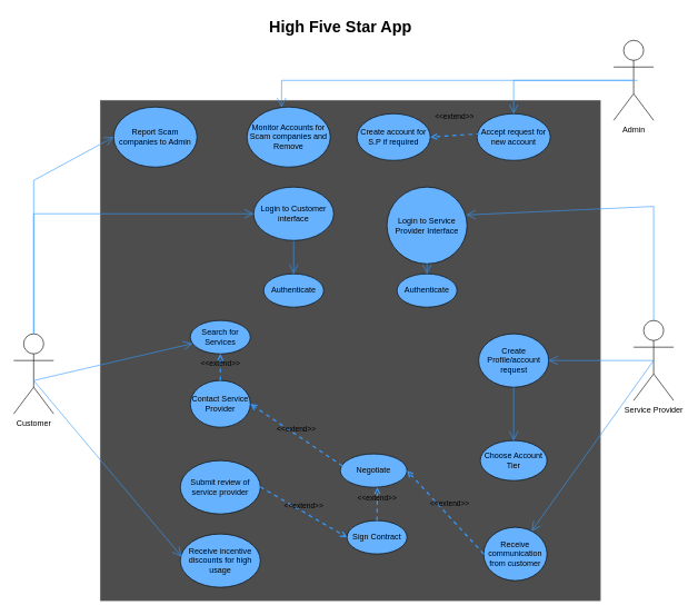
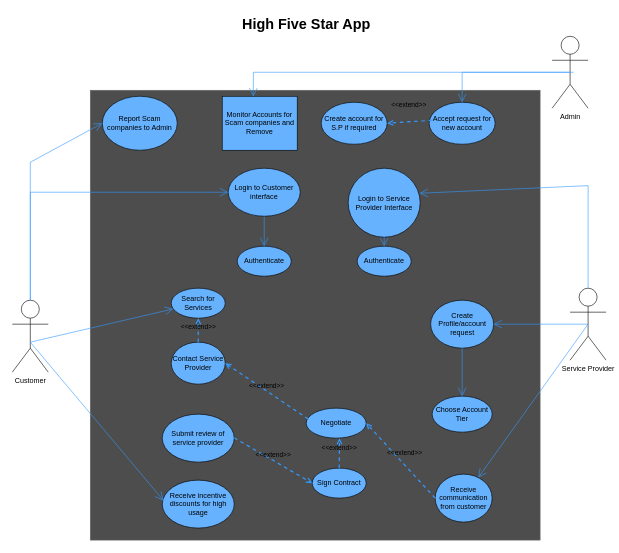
  <mxCell id="0" />
  <mxCell id="1" parent="0" />
  <mxCell id="2" value="" style="whiteSpace=wrap;html=1;aspect=fixed;fillColor=#4D4D4D;strokeColor=#666666;fontColor=#333333;" parent="1" vertex="1"><mxGeometry x="150" y="150" width="750" height="750" as="geometry" /></mxCell>
  <mxCell id="3" value="Customer" style="shape=umlActor;verticalLabelPosition=bottom;verticalAlign=top;html=1;outlineConnect=0;" parent="1" vertex="1"><mxGeometry x="20" y="500" width="60" height="120" as="geometry" /></mxCell>
  <mxCell id="4" value="Service Provider" style="shape=umlActor;verticalLabelPosition=bottom;verticalAlign=top;html=1;outlineConnect=0;" parent="1" vertex="1"><mxGeometry x="950" y="480" width="60" height="120" as="geometry" /></mxCell>
  <mxCell id="5" value="High Five Star App" style="text;strokeColor=none;fillColor=none;html=1;fontSize=24;fontStyle=1;verticalAlign=middle;align=center;" parent="1" vertex="1"><mxGeometry x="460" y="20" width="100" height="40" as="geometry" /></mxCell>
  <mxCell id="6" value="Authenticate" style="ellipse;whiteSpace=wrap;html=1;fillColor=#66B2FF;" parent="1" vertex="1"><mxGeometry x="395" y="410" width="90" height="50" as="geometry" /></mxCell>
  <mxCell id="7" value="Search for Services&lt;span style=&quot;color: rgba(0 , 0 , 0 , 0) ; font-family: monospace ; font-size: 0px&quot;&gt;%3CmxGraphModel%3E%3Croot%3E%3CmxCell%20id%3D%220%22%2F%3E%3CmxCell%20id%3D%221%22%20parent%3D%220%22%2F%3E%3CmxCell%20id%3D%222%22%20value%3D%22Authenticate%22%20style%3D%22ellipse%3BwhiteSpace%3Dwrap%3Bhtml%3D1%3B%22%20vertex%3D%221%22%20parent%3D%221%22%3E%3CmxGeometry%20x%3D%22525%22%20y%3D%22260%22%20width%3D%2290%22%20height%3D%2250%22%20as%3D%22geometry%22%2F%3E%3C%2FmxCell%3E%3C%2Froot%3E%3C%2FmxGraphModel%3E&lt;/span&gt;" style="ellipse;whiteSpace=wrap;html=1;fillColor=#66B2FF;" parent="1" vertex="1"><mxGeometry x="285" y="480" width="90" height="50" as="geometry" /></mxCell>
  <mxCell id="8" value="Contact Service Provider" style="ellipse;whiteSpace=wrap;html=1;fillColor=#66B2FF;" parent="1" vertex="1"><mxGeometry x="285" y="570" width="90" height="70" as="geometry" /></mxCell>
  <mxCell id="9" value="Negotiate" style="ellipse;whiteSpace=wrap;html=1;fillColor=#66B2FF;" parent="1" vertex="1"><mxGeometry x="510" y="680" width="100" height="50" as="geometry" /></mxCell>
  <mxCell id="10" value="Sign Contract" style="ellipse;whiteSpace=wrap;html=1;fillColor=#66B2FF;" parent="1" vertex="1"><mxGeometry x="520" y="780" width="90" height="50" as="geometry" /></mxCell>
  <mxCell id="11" value="Create Profile/account request" style="ellipse;whiteSpace=wrap;html=1;fillColor=#66B2FF;" parent="1" vertex="1"><mxGeometry x="717.5" y="500" width="105" height="80" as="geometry" /></mxCell>
  <mxCell id="12" value="Choose Account Tier" style="ellipse;whiteSpace=wrap;html=1;fillColor=#66B2FF;" parent="1" vertex="1"><mxGeometry x="720" y="660" width="100" height="60" as="geometry" /></mxCell>
  <mxCell id="13" value="Submit review of service provider" style="ellipse;whiteSpace=wrap;html=1;fillColor=#66B2FF;" parent="1" vertex="1"><mxGeometry x="270" y="690" width="120" height="80" as="geometry" /></mxCell>
  <mxCell id="14" value="Receive incentive discounts for high usage" style="ellipse;whiteSpace=wrap;html=1;fillColor=#66B2FF;" parent="1" vertex="1"><mxGeometry x="270" y="800" width="120" height="80" as="geometry" /></mxCell>
  <mxCell id="15" value="Receive communication from customer" style="ellipse;whiteSpace=wrap;html=1;fillColor=#66B2FF;" parent="1" vertex="1"><mxGeometry x="725" y="790" width="95" height="80" as="geometry" /></mxCell>
  <mxCell id="16" value="" style="endArrow=open;endFill=1;endSize=12;html=1;rounded=0;strokeColor=#3399FF;exitX=0.5;exitY=0.5;exitDx=0;exitDy=0;exitPerimeter=0;" parent="1" source="4" target="15" edge="1"><mxGeometry width="160" relative="1" as="geometry"><mxPoint x="420" y="580" as="sourcePoint" /><mxPoint x="580" y="580" as="targetPoint" /></mxGeometry></mxCell>
  <mxCell id="17" value="" style="endArrow=open;endFill=1;endSize=12;html=1;rounded=0;strokeColor=#3399FF;exitX=0.5;exitY=0.583;exitDx=0;exitDy=0;exitPerimeter=0;" parent="1" target="7" edge="1"><mxGeometry width="160" relative="1" as="geometry"><mxPoint x="50" y="569.96" as="sourcePoint" /><mxPoint x="580" y="580" as="targetPoint" /></mxGeometry></mxCell>
  <mxCell id="18" value="" style="endArrow=open;endFill=1;endSize=12;html=1;rounded=0;strokeColor=#3399FF;" parent="1" source="22" target="6" edge="1"><mxGeometry width="160" relative="1" as="geometry"><mxPoint x="450" y="380" as="sourcePoint" /><mxPoint x="610" y="380" as="targetPoint" /></mxGeometry></mxCell>
  <mxCell id="19" value="" style="endArrow=open;endFill=1;endSize=12;html=1;rounded=0;strokeColor=#3399FF;entryX=0.017;entryY=0.425;entryDx=0;entryDy=0;entryPerimeter=0;" parent="1" target="14" edge="1"><mxGeometry width="160" relative="1" as="geometry"><mxPoint x="50" y="570" as="sourcePoint" /><mxPoint x="210" y="570" as="targetPoint" /></mxGeometry></mxCell>
  <mxCell id="20" value="" style="endArrow=open;endFill=1;endSize=12;html=1;rounded=0;strokeColor=#3399FF;" parent="1" target="11" edge="1"><mxGeometry width="160" relative="1" as="geometry"><mxPoint x="980" y="540" as="sourcePoint" /><mxPoint x="980" y="460" as="targetPoint" /></mxGeometry></mxCell>
  <mxCell id="21" value="" style="endArrow=open;endFill=1;endSize=12;html=1;rounded=0;strokeColor=#3399FF;entryX=0.5;entryY=0;entryDx=0;entryDy=0;exitX=0.5;exitY=1;exitDx=0;exitDy=0;" parent="1" source="11" target="12" edge="1"><mxGeometry width="160" relative="1" as="geometry"><mxPoint x="660" y="470" as="sourcePoint" /><mxPoint x="820" y="470" as="targetPoint" /></mxGeometry></mxCell>
  <mxCell id="22" value="Login to Customer interface" style="ellipse;whiteSpace=wrap;html=1;fillColor=#66B2FF;" parent="1" vertex="1"><mxGeometry x="380" y="280" width="120" height="80" as="geometry" /></mxCell>
  <mxCell id="23" value="&amp;lt;&amp;lt;extend&amp;gt;&amp;gt;" style="html=1;verticalAlign=bottom;labelBackgroundColor=none;endArrow=open;endFill=0;dashed=1;fillColor=#1ba1e2;strokeColor=#3399ff;jumpSize=6;strokeWidth=2;entryX=0;entryY=0.5;entryDx=0;entryDy=0;" parent="1" target="10" edge="1"><mxGeometry x="0.001" width="160" relative="1" as="geometry"><mxPoint x="390" y="729.5" as="sourcePoint" /><mxPoint x="510" y="770" as="targetPoint" /><mxPoint as="offset" /></mxGeometry></mxCell>
  <mxCell id="24" value="&amp;lt;&amp;lt;extend&amp;gt;&amp;gt;" style="html=1;verticalAlign=bottom;labelBackgroundColor=none;endArrow=open;endFill=0;dashed=1;fillColor=#1ba1e2;strokeColor=#3399ff;jumpSize=6;strokeWidth=2;entryX=0.556;entryY=1;entryDx=0;entryDy=0;entryPerimeter=0;exitX=0.5;exitY=0;exitDx=0;exitDy=0;" parent="1" source="10" target="9" edge="1"><mxGeometry width="160" relative="1" as="geometry"><mxPoint x="566" y="770" as="sourcePoint" /><mxPoint x="555" y="660" as="targetPoint" /><mxPoint as="offset" /></mxGeometry></mxCell>
  <mxCell id="25" value="&amp;lt;&amp;lt;extend&amp;gt;&amp;gt;" style="html=1;verticalAlign=bottom;labelBackgroundColor=none;endArrow=open;endFill=0;dashed=1;fillColor=#1ba1e2;strokeColor=#3399ff;jumpSize=6;strokeWidth=2;entryX=1;entryY=0.5;entryDx=0;entryDy=0;exitX=0;exitY=0.5;exitDx=0;exitDy=0;" parent="1" source="15" target="9" edge="1"><mxGeometry x="-0.015" y="-8" width="160" relative="1" as="geometry"><mxPoint x="640" y="670" as="sourcePoint" /><mxPoint x="760" y="710.5" as="targetPoint" /><mxPoint as="offset" /></mxGeometry></mxCell>
  <mxCell id="26" value="&amp;lt;&amp;lt;extend&amp;gt;&amp;gt;" style="html=1;verticalAlign=bottom;labelBackgroundColor=none;endArrow=open;endFill=0;dashed=1;fillColor=#1ba1e2;strokeColor=#3399ff;jumpSize=6;strokeWidth=2;entryX=1;entryY=0.5;entryDx=0;entryDy=0;exitX=0.033;exitY=0.36;exitDx=0;exitDy=0;exitPerimeter=0;" parent="1" source="9" target="8" edge="1"><mxGeometry x="0.001" width="160" relative="1" as="geometry"><mxPoint x="370" y="609.5" as="sourcePoint" /><mxPoint x="490" y="650" as="targetPoint" /><mxPoint as="offset" /></mxGeometry></mxCell>
  <mxCell id="27" value="&amp;lt;&amp;lt;extend&amp;gt;&amp;gt;" style="html=1;verticalAlign=bottom;labelBackgroundColor=none;endArrow=open;endFill=0;dashed=1;fillColor=#1ba1e2;strokeColor=#3399ff;jumpSize=6;strokeWidth=2;entryX=0.5;entryY=1;entryDx=0;entryDy=0;exitX=0.5;exitY=0;exitDx=0;exitDy=0;" parent="1" source="8" target="7" edge="1"><mxGeometry x="-0.143" width="160" relative="1" as="geometry"><mxPoint x="320" y="510" as="sourcePoint" /><mxPoint x="440" y="550.5" as="targetPoint" /><mxPoint as="offset" /></mxGeometry></mxCell>
  <mxCell id="28" value="Login to Service Provider Interface" style="ellipse;whiteSpace=wrap;html=1;fillColor=#66B2FF;" parent="1" vertex="1"><mxGeometry x="580" y="280" width="120" height="115" as="geometry" /></mxCell>
  <mxCell id="29" value="Authenticate" style="ellipse;whiteSpace=wrap;html=1;fillColor=#66B2FF;" parent="1" vertex="1"><mxGeometry x="595" y="410" width="90" height="50" as="geometry" /></mxCell>
  <mxCell id="30" value="" style="endArrow=open;endFill=1;endSize=12;html=1;rounded=0;strokeColor=#3399FF;exitX=0.5;exitY=1;exitDx=0;exitDy=0;entryX=0.5;entryY=0;entryDx=0;entryDy=0;" parent="1" source="28" target="29" edge="1"><mxGeometry width="160" relative="1" as="geometry"><mxPoint x="609.5" y="360" as="sourcePoint" /><mxPoint x="609.5" y="410" as="targetPoint" /><Array as="points" /></mxGeometry></mxCell>
  <mxCell id="31" value="" style="endArrow=open;endFill=1;endSize=12;html=1;rounded=0;strokeColor=#3399FF;" parent="1" edge="1"><mxGeometry width="160" relative="1" as="geometry"><mxPoint x="50" y="500" as="sourcePoint" /><mxPoint x="379.997" y="319.998" as="targetPoint" /><Array as="points"><mxPoint x="50" y="320" /></Array></mxGeometry></mxCell>
  <mxCell id="32" value="" style="endArrow=open;endFill=1;endSize=12;html=1;rounded=0;strokeColor=#3399FF;exitX=0.5;exitY=0.583;exitDx=0;exitDy=0;exitPerimeter=0;entryX=0.992;entryY=0.363;entryDx=0;entryDy=0;entryPerimeter=0;" parent="1" target="28" edge="1"><mxGeometry width="160" relative="1" as="geometry"><mxPoint x="980" y="480" as="sourcePoint" /><mxPoint x="1223.307" y="342.788" as="targetPoint" /><Array as="points"><mxPoint x="980" y="309" /></Array></mxGeometry></mxCell>
  <mxCell id="33" value="Admin" style="shape=umlActor;verticalLabelPosition=bottom;verticalAlign=top;html=1;outlineConnect=0;" parent="1" vertex="1"><mxGeometry x="920" y="60" width="60" height="120" as="geometry" /></mxCell>
  <mxCell id="34" value="Accept request for new account" style="ellipse;whiteSpace=wrap;html=1;fillColor=#66B2FF;" parent="1" vertex="1"><mxGeometry x="715" y="170" width="110" height="70" as="geometry" /></mxCell>
  <mxCell id="35" value="Create account for S.P if required" style="ellipse;whiteSpace=wrap;html=1;fillColor=#66B2FF;" parent="1" vertex="1"><mxGeometry x="535" y="170" width="110" height="70" as="geometry" /></mxCell>
  <mxCell id="36" value="&amp;lt;&amp;lt;extend&amp;gt;&amp;gt;" style="html=1;verticalAlign=bottom;labelBackgroundColor=none;endArrow=open;endFill=0;dashed=1;fillColor=#1ba1e2;strokeColor=#3399ff;jumpSize=6;strokeWidth=2;entryX=1;entryY=0.5;entryDx=0;entryDy=0;exitX=0.045;exitY=0.429;exitDx=0;exitDy=0;exitPerimeter=0;" parent="1" source="34" target="35" edge="1"><mxGeometry x="0.03" y="-19" width="160" relative="1" as="geometry"><mxPoint x="710" y="190" as="sourcePoint" /><mxPoint x="658.57" y="175" as="targetPoint" /><mxPoint x="1" as="offset" /></mxGeometry></mxCell>
- <mxCell id="37" value="Monitor Accounts for Scam companies and Remove" style="ellipse;whiteSpace=wrap;html=1;fillColor=#66B2FF;" parent="1" vertex="1"><mxGeometry x="370" y="160" width="125" height="90" as="geometry" /></mxCell>
+ <mxCell id="37" value="Monitor Accounts for Scam companies and Remove" style="whiteSpace=wrap;html=1;fillColor=#66B2FF;rounded=0;" parent="1" vertex="1"><mxGeometry x="370" y="160" width="125" height="90" as="geometry" /></mxCell>
  <mxCell id="38" value="" style="endArrow=open;endFill=1;endSize=12;html=1;rounded=0;strokeColor=#3399FF;entryX=0.414;entryY=0.005;entryDx=0;entryDy=0;entryPerimeter=0;exitX=0.5;exitY=0.5;exitDx=0;exitDy=0;exitPerimeter=0;" parent="1" source="33" target="37" edge="1"><mxGeometry width="160" relative="1" as="geometry"><mxPoint x="930" y="120" as="sourcePoint" /><mxPoint x="580" y="99.54" as="targetPoint" /><Array as="points"><mxPoint x="422" y="120" /></Array></mxGeometry></mxCell>
  <mxCell id="39" value="Report Scam companies to Admin" style="ellipse;whiteSpace=wrap;html=1;fillColor=#66B2FF;" parent="1" vertex="1"><mxGeometry x="170" y="160" width="125" height="90" as="geometry" /></mxCell>
  <mxCell id="40" value="" style="endArrow=open;endFill=1;endSize=12;html=1;rounded=0;strokeColor=#3399FF;entryX=0;entryY=0.5;entryDx=0;entryDy=0;" parent="1" source="3" target="39" edge="1"><mxGeometry width="160" relative="1" as="geometry"><mxPoint x="20" y="460" as="sourcePoint" /><mxPoint x="349.997" y="279.998" as="targetPoint" /><Array as="points"><mxPoint x="50" y="270" /></Array></mxGeometry></mxCell>
  <mxCell id="41" value="" style="endArrow=open;endFill=1;endSize=12;html=1;rounded=0;strokeColor=#3399FF;entryX=0.5;entryY=0;entryDx=0;entryDy=0;" parent="1" target="34" edge="1"><mxGeometry width="160" relative="1" as="geometry"><mxPoint x="955.65" y="120" as="sourcePoint" /><mxPoint x="790.003" y="135.776" as="targetPoint" /><Array as="points"><mxPoint x="770" y="120" /></Array></mxGeometry></mxCell>
